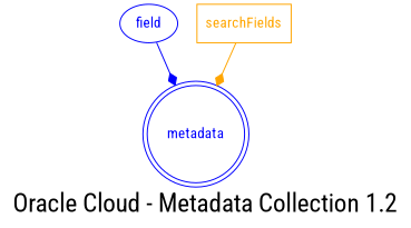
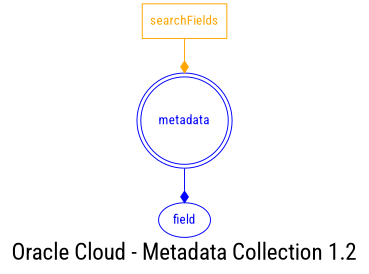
  digraph {
    fontsize=24
    label="Oracle Cloud - Metadata Collection 1.2"
    splines=true
    fontname="Roboto Condensed"
    node [color=blue fontcolor=blue fontname="Roboto Condensed"]
    edge [arrowhead=diamond arrowtail=none fontname="Roboto Condensed"]
    metadata [shape=doublecircle]
    field [shape=ellipse]
    searchFields [color=orange fontcolor=orange shape=box]
-   field -> metadata [color=blue fontcolor=blue]
+   metadata -> field [color=blue fontcolor=blue]
    searchFields -> metadata [color=orange fontcolor=orange]
  }
